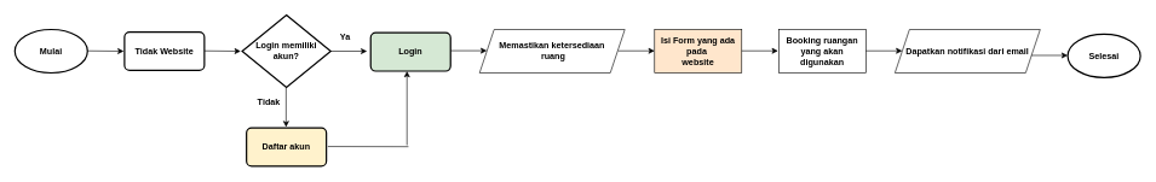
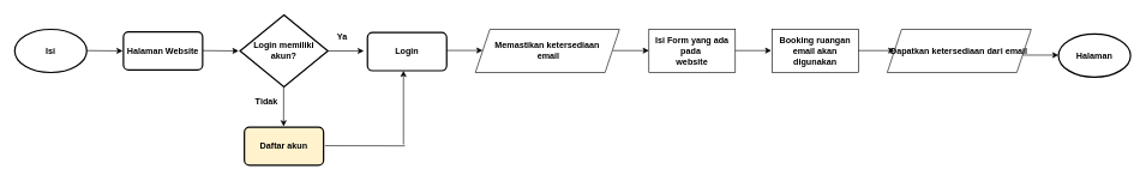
  <mxCell id="0" />
  <mxCell id="1" parent="0" />
- <mxCell id="2" value="&lt;b&gt;Mulai&lt;/b&gt;" style="strokeWidth=2;html=1;shape=mxgraph.flowchart.start_1;whiteSpace=wrap;" vertex="1" parent="1"><mxGeometry x="20" y="40" width="100" height="60" as="geometry" /></mxCell>
+ <mxCell id="2" value="&lt;b&gt;Isi&lt;/b&gt;" style="strokeWidth=2;html=1;shape=mxgraph.flowchart.start_1;whiteSpace=wrap;" vertex="1" parent="1"><mxGeometry x="20" y="40" width="100" height="60" as="geometry" /></mxCell>
  <mxCell id="3" value="" style="endArrow=classic;html=1;" edge="1" parent="1"><mxGeometry width="50" height="50" relative="1" as="geometry"><mxPoint x="120" y="69.5" as="sourcePoint" /><mxPoint x="170" y="70" as="targetPoint" /></mxGeometry></mxCell>
- <mxCell id="4" value="&lt;b&gt;Isi Form yang ada pada&amp;nbsp;&lt;br&gt;website&lt;/b&gt;" style="whiteSpace=wrap;html=1;rounded=0;fillColor=#ffe6cc;" vertex="1" parent="1"><mxGeometry x="901" y="40" width="120" height="60" as="geometry" /></mxCell>
- <mxCell id="5" value="&lt;b&gt;Memastikan ketersediaan&lt;br&gt;&amp;nbsp;ruang&lt;/b&gt;" style="shape=parallelogram;perimeter=parallelogramPerimeter;whiteSpace=wrap;html=1;fixedSize=1;" vertex="1" parent="1"><mxGeometry x="660" y="40" width="200" height="60" as="geometry" /></mxCell>
- <mxCell id="6" value="&lt;b&gt;Dapatkan notifikasi dari email&lt;/b&gt;" style="shape=parallelogram;perimeter=parallelogramPerimeter;whiteSpace=wrap;html=1;fixedSize=1;" vertex="1" parent="1"><mxGeometry x="1232" y="40" width="200" height="60" as="geometry" /></mxCell>
+ <mxCell id="4" value="&lt;b&gt;Isi Form yang ada pada&amp;nbsp;&lt;br&gt;website&lt;/b&gt;" style="whiteSpace=wrap;html=1;rounded=0;" vertex="1" parent="1"><mxGeometry x="901" y="40" width="120" height="60" as="geometry" /></mxCell>
+ <mxCell id="5" value="&lt;b&gt;Memastikan ketersediaan&lt;br&gt;&amp;nbsp;email&lt;/b&gt;" style="shape=parallelogram;perimeter=parallelogramPerimeter;whiteSpace=wrap;html=1;fixedSize=1;" vertex="1" parent="1"><mxGeometry x="660" y="40" width="200" height="60" as="geometry" /></mxCell>
+ <mxCell id="6" value="&lt;b&gt;Dapatkan ketersediaan dari email&lt;/b&gt;" style="shape=parallelogram;perimeter=parallelogramPerimeter;whiteSpace=wrap;html=1;fixedSize=1;" vertex="1" parent="1"><mxGeometry x="1232" y="40" width="200" height="60" as="geometry" /></mxCell>
  <mxCell id="7" value="" style="endArrow=classic;html=1;" edge="1" parent="1"><mxGeometry width="50" height="50" relative="1" as="geometry"><mxPoint x="281" y="69.5" as="sourcePoint" /><mxPoint x="331" y="70" as="targetPoint" /></mxGeometry></mxCell>
  <mxCell id="8" value="&lt;b&gt;Login memiliki akun?&lt;/b&gt;" style="strokeWidth=2;html=1;shape=mxgraph.flowchart.decision;whiteSpace=wrap;" vertex="1" parent="1"><mxGeometry x="333" y="20" width="122" height="100" as="geometry" /></mxCell>
  <mxCell id="9" value="&lt;b&gt;Ya&lt;/b&gt;" style="text;html=1;strokeColor=none;fillColor=none;align=center;verticalAlign=middle;whiteSpace=wrap;rounded=0;" vertex="1" parent="1"><mxGeometry x="455" y="40" width="40" height="20" as="geometry" /></mxCell>
  <mxCell id="10" value="" style="endArrow=classic;html=1;" edge="1" parent="1"><mxGeometry width="50" height="50" relative="1" as="geometry"><mxPoint x="393.5" y="120" as="sourcePoint" /><mxPoint x="393.5" y="175" as="targetPoint" /></mxGeometry></mxCell>
  <mxCell id="11" value="&lt;b&gt;Tidak&lt;/b&gt;" style="text;html=1;strokeColor=none;fillColor=none;align=center;verticalAlign=middle;whiteSpace=wrap;rounded=0;" vertex="1" parent="1"><mxGeometry x="350" y="130" width="40" height="20" as="geometry" /></mxCell>
  <mxCell id="12" value="&lt;b&gt;Daftar akun&lt;/b&gt;" style="rounded=1;whiteSpace=wrap;html=1;absoluteArcSize=1;arcSize=14;strokeWidth=2;fillColor=#fff2cc;" vertex="1" parent="1"><mxGeometry x="339" y="176" width="110" height="53" as="geometry" /></mxCell>
- <mxCell id="13" value="&lt;b&gt;Tidak Website&lt;/b&gt;" style="rounded=1;whiteSpace=wrap;html=1;absoluteArcSize=1;arcSize=14;strokeWidth=2;" vertex="1" parent="1"><mxGeometry x="171" y="43.5" width="110" height="53" as="geometry" /></mxCell>
- <mxCell id="14" value="&lt;b&gt;Login&lt;/b&gt;" style="rounded=1;whiteSpace=wrap;html=1;absoluteArcSize=1;arcSize=14;strokeWidth=2;fillColor=#d5e8d4;" vertex="1" parent="1"><mxGeometry x="510" y="44.5" width="110" height="53" as="geometry" /></mxCell>
+ <mxCell id="13" value="&lt;b&gt;Halaman Website&lt;/b&gt;" style="rounded=1;whiteSpace=wrap;html=1;absoluteArcSize=1;arcSize=14;strokeWidth=2;" vertex="1" parent="1"><mxGeometry x="171" y="43.5" width="110" height="53" as="geometry" /></mxCell>
+ <mxCell id="14" value="&lt;b&gt;Login&lt;/b&gt;" style="rounded=1;whiteSpace=wrap;html=1;absoluteArcSize=1;arcSize=14;strokeWidth=2;" vertex="1" parent="1"><mxGeometry x="510" y="44.5" width="110" height="53" as="geometry" /></mxCell>
  <mxCell id="15" value="" style="endArrow=classic;html=1;" edge="1" parent="1"><mxGeometry width="50" height="50" relative="1" as="geometry"><mxPoint x="455" y="70" as="sourcePoint" /><mxPoint x="505" y="70" as="targetPoint" /></mxGeometry></mxCell>
  <mxCell id="16" value="" style="endArrow=classic;html=1;" edge="1" parent="1"><mxGeometry width="50" height="50" relative="1" as="geometry"><mxPoint x="851" y="69.5" as="sourcePoint" /><mxPoint x="901" y="69.5" as="targetPoint" /></mxGeometry></mxCell>
  <mxCell id="17" value="" style="endArrow=classic;html=1;" edge="1" parent="1"><mxGeometry width="50" height="50" relative="1" as="geometry"><mxPoint x="1021" y="69.5" as="sourcePoint" /><mxPoint x="1071" y="69.5" as="targetPoint" /></mxGeometry></mxCell>
- <mxCell id="18" value="&lt;b&gt;Booking ruangan yang akan digunakan&lt;/b&gt;" style="whiteSpace=wrap;html=1;rounded=0;" vertex="1" parent="1"><mxGeometry x="1072" y="40" width="120" height="60" as="geometry" /></mxCell>
+ <mxCell id="18" value="&lt;b&gt;Booking ruangan email akan digunakan&lt;/b&gt;" style="whiteSpace=wrap;html=1;rounded=0;" vertex="1" parent="1"><mxGeometry x="1072" y="40" width="120" height="60" as="geometry" /></mxCell>
  <mxCell id="19" value="" style="endArrow=classic;html=1;" edge="1" parent="1"><mxGeometry width="50" height="50" relative="1" as="geometry"><mxPoint x="1192" y="69.5" as="sourcePoint" /><mxPoint x="1242" y="69.5" as="targetPoint" /></mxGeometry></mxCell>
- <mxCell id="20" value="&lt;b&gt;Selesai&lt;/b&gt;" style="strokeWidth=2;html=1;shape=mxgraph.flowchart.start_1;whiteSpace=wrap;" vertex="1" parent="1"><mxGeometry x="1470" y="46.5" width="100" height="60" as="geometry" /></mxCell>
+ <mxCell id="20" value="&lt;b&gt;Halaman&lt;/b&gt;" style="strokeWidth=2;html=1;shape=mxgraph.flowchart.start_1;whiteSpace=wrap;" vertex="1" parent="1"><mxGeometry x="1470" y="46.5" width="100" height="60" as="geometry" /></mxCell>
  <mxCell id="21" value="" style="endArrow=classic;html=1;" edge="1" parent="1"><mxGeometry width="50" height="50" relative="1" as="geometry"><mxPoint x="1420" y="75.79" as="sourcePoint" /><mxPoint x="1470" y="75.79" as="targetPoint" /></mxGeometry></mxCell>
  <mxCell id="22" value="" style="endArrow=classic;html=1;" edge="1" parent="1"><mxGeometry width="50" height="50" relative="1" as="geometry"><mxPoint x="620" y="69.29" as="sourcePoint" /><mxPoint x="670" y="69.29" as="targetPoint" /></mxGeometry></mxCell>
  <mxCell id="23" value="" style="endArrow=none;html=1;" edge="1" parent="1"><mxGeometry width="50" height="50" relative="1" as="geometry"><mxPoint x="451" y="201.79" as="sourcePoint" /><mxPoint x="562" y="202" as="targetPoint" /></mxGeometry></mxCell>
  <mxCell id="24" value="" style="endArrow=classic;html=1;" edge="1" parent="1"><mxGeometry width="50" height="50" relative="1" as="geometry"><mxPoint x="560" y="200" as="sourcePoint" /><mxPoint x="560" y="97.5" as="targetPoint" /></mxGeometry></mxCell>
